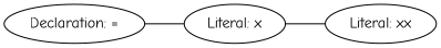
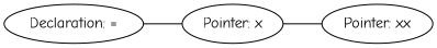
  graph {
    fontname="Comic Neue"
    rankdir=LR
    node [fontname="Comic Neue"]
    edge [fontname="Comic Neue"]
    n1 [label="Declaration: ="]
-   n2 [label="Literal: x"]
-   n3 [label="Literal: xx"]
+   n2 [label="Pointer: x"]
+   n3 [label="Pointer: xx"]
    n1 -- n2
    n2 -- n3
  }
